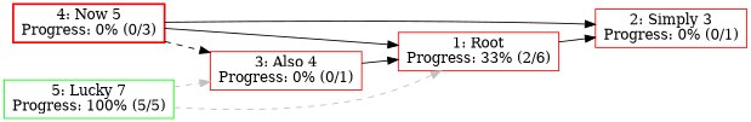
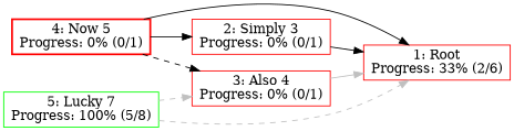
  digraph {
    rankdir=LR
    node [color=red shape=box]
    edge [color=black]
    n1 [label="1: Root\nProgress: 33% (2/6)"]
    n2 [label="2: Simply 3\nProgress: 0% (0/1)"]
    n3 [label="3: Also 4\nProgress: 0% (0/1)"]
-   n4 [label="4: Now 5\nProgress: 0% (0/3)" style=bold]
-   n5 [color=green label="5: Lucky 7\nProgress: 100% (5/5)"]
-   n1 -> n2
-   n3 -> n1
+   n4 [label="4: Now 5\nProgress: 0% (0/1)" style=bold]
+   n5 [color=green label="5: Lucky 7\nProgress: 100% (5/8)"]
+   n2 -> n1
+   n3 -> n1 [color=gray]
    n4 -> n1
    n4 -> n2 [style=solid]
    n4 -> n3 [style=dashed]
    n5 -> n1 [color=gray style=dashed]
    n5 -> n3 [color=gray style=dashed]
  }
